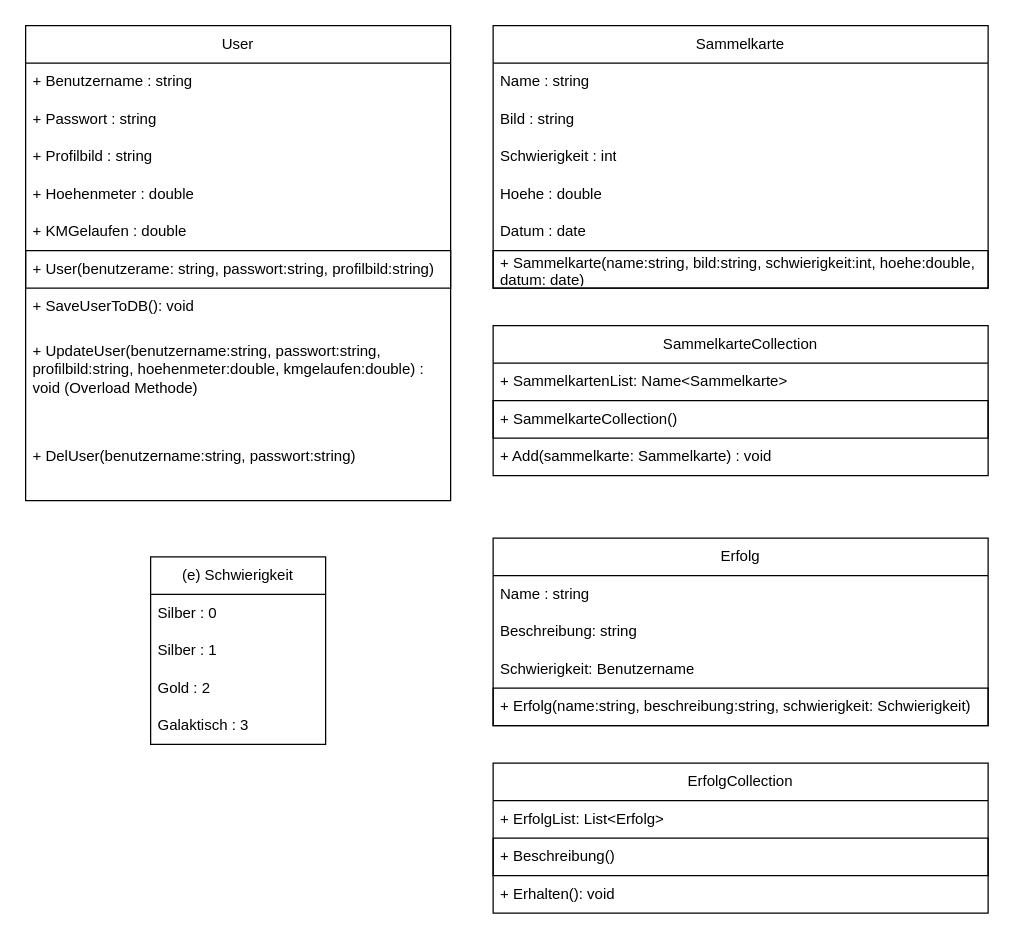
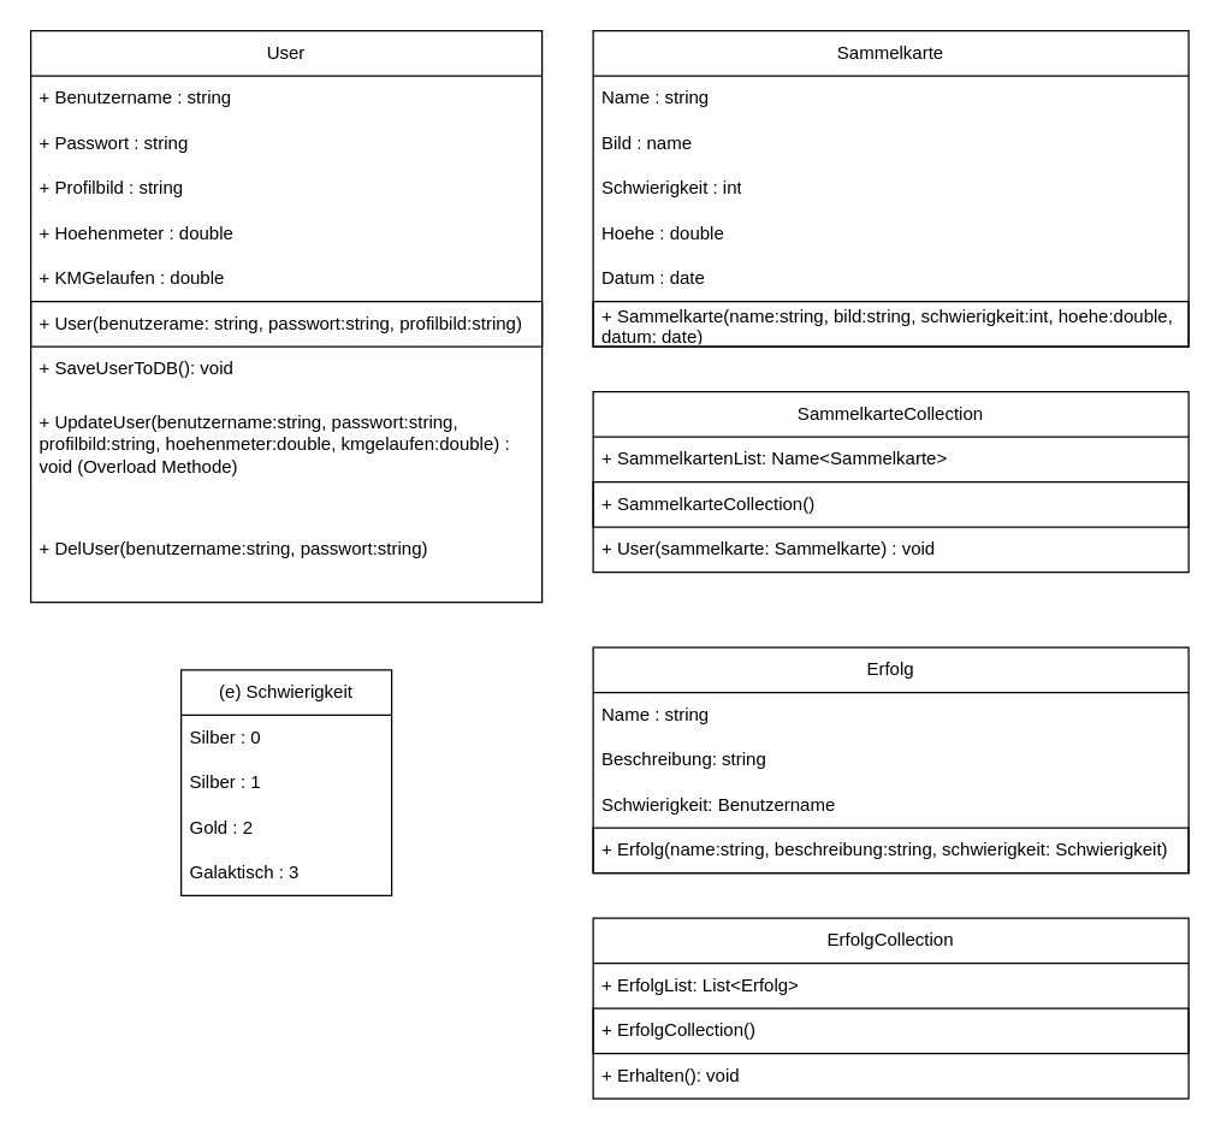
  <mxCell id="0" />
  <mxCell id="1" parent="0" />
  <mxCell id="2" value="User" style="swimlane;fontStyle=0;childLayout=stackLayout;horizontal=1;startSize=30;horizontalStack=0;resizeParent=1;resizeParentMax=0;resizeLast=0;collapsible=1;marginBottom=0;whiteSpace=wrap;html=1;" parent="1" vertex="1"><mxGeometry x="20" y="20" width="340" height="380" as="geometry" /></mxCell>
  <mxCell id="3" value="+ Benutzername : string" style="text;strokeColor=none;fillColor=none;align=left;verticalAlign=middle;spacingLeft=4;spacingRight=4;overflow=hidden;points=[[0,0.5],[1,0.5]];portConstraint=eastwest;rotatable=0;whiteSpace=wrap;html=1;" parent="2" vertex="1"><mxGeometry y="30" width="340" height="30" as="geometry" /></mxCell>
  <mxCell id="4" value="+ Passwort : string" style="text;strokeColor=none;fillColor=none;align=left;verticalAlign=middle;spacingLeft=4;spacingRight=4;overflow=hidden;points=[[0,0.5],[1,0.5]];portConstraint=eastwest;rotatable=0;whiteSpace=wrap;html=1;" parent="2" vertex="1"><mxGeometry y="60" width="340" height="30" as="geometry" /></mxCell>
  <mxCell id="5" value="+ Profilbild : string" style="text;strokeColor=none;fillColor=none;align=left;verticalAlign=middle;spacingLeft=4;spacingRight=4;overflow=hidden;points=[[0,0.5],[1,0.5]];portConstraint=eastwest;rotatable=0;whiteSpace=wrap;html=1;" parent="2" vertex="1"><mxGeometry y="90" width="340" height="30" as="geometry" /></mxCell>
  <mxCell id="6" value="+ Hoehenmeter : double" style="text;strokeColor=none;fillColor=none;align=left;verticalAlign=middle;spacingLeft=4;spacingRight=4;overflow=hidden;points=[[0,0.5],[1,0.5]];portConstraint=eastwest;rotatable=0;whiteSpace=wrap;html=1;" parent="2" vertex="1"><mxGeometry y="120" width="340" height="30" as="geometry" /></mxCell>
  <mxCell id="7" value="+ KMGelaufen : double" style="text;strokeColor=none;fillColor=none;align=left;verticalAlign=middle;spacingLeft=4;spacingRight=4;overflow=hidden;points=[[0,0.5],[1,0.5]];portConstraint=eastwest;rotatable=0;whiteSpace=wrap;html=1;" parent="2" vertex="1"><mxGeometry y="150" width="340" height="30" as="geometry" /></mxCell>
  <mxCell id="8" value="+ User(benutzerame: string, passwort:string, profilbild:string)" style="text;strokeColor=default;fillColor=none;align=left;verticalAlign=middle;spacingLeft=4;spacingRight=4;overflow=hidden;points=[[0,0.5],[1,0.5]];portConstraint=eastwest;rotatable=0;whiteSpace=wrap;html=1;" parent="2" vertex="1"><mxGeometry y="180" width="340" height="30" as="geometry" /></mxCell>
  <mxCell id="9" value="+ SaveUserToDB(): void" style="text;strokeColor=none;fillColor=none;align=left;verticalAlign=middle;spacingLeft=4;spacingRight=4;overflow=hidden;points=[[0,0.5],[1,0.5]];portConstraint=eastwest;rotatable=0;whiteSpace=wrap;html=1;" parent="2" vertex="1"><mxGeometry y="210" width="340" height="30" as="geometry" /></mxCell>
  <mxCell id="10" value="+ UpdateUser(benutzername:string, passwort:string, profilbild:string, hoehenmeter:double, kmgelaufen:double) : void (Overload Methode)" style="text;strokeColor=none;fillColor=none;align=left;verticalAlign=middle;spacingLeft=4;spacingRight=4;overflow=hidden;points=[[0,0.5],[1,0.5]];portConstraint=eastwest;rotatable=0;whiteSpace=wrap;html=1;" parent="2" vertex="1"><mxGeometry y="240" width="340" height="70" as="geometry" /></mxCell>
  <mxCell id="11" value="+ DelUser(benutzername:string, passwort:string)" style="text;strokeColor=none;fillColor=none;align=left;verticalAlign=middle;spacingLeft=4;spacingRight=4;overflow=hidden;points=[[0,0.5],[1,0.5]];portConstraint=eastwest;rotatable=0;whiteSpace=wrap;html=1;" parent="2" vertex="1"><mxGeometry y="310" width="340" height="70" as="geometry" /></mxCell>
  <mxCell id="12" value="Sammelkarte" style="swimlane;fontStyle=0;childLayout=stackLayout;horizontal=1;startSize=30;horizontalStack=0;resizeParent=1;resizeParentMax=0;resizeLast=0;collapsible=1;marginBottom=0;whiteSpace=wrap;html=1;" parent="1" vertex="1"><mxGeometry x="394" y="20" width="396" height="210" as="geometry" /></mxCell>
  <mxCell id="13" value="Name : string" style="text;strokeColor=none;fillColor=none;align=left;verticalAlign=middle;spacingLeft=4;spacingRight=4;overflow=hidden;points=[[0,0.5],[1,0.5]];portConstraint=eastwest;rotatable=0;whiteSpace=wrap;html=1;" parent="12" vertex="1"><mxGeometry y="30" width="396" height="30" as="geometry" /></mxCell>
- <mxCell id="14" value="Bild : string" style="text;strokeColor=none;fillColor=none;align=left;verticalAlign=middle;spacingLeft=4;spacingRight=4;overflow=hidden;points=[[0,0.5],[1,0.5]];portConstraint=eastwest;rotatable=0;whiteSpace=wrap;html=1;" parent="12" vertex="1"><mxGeometry y="60" width="396" height="30" as="geometry" /></mxCell>
+ <mxCell id="14" value="Bild : name" style="text;strokeColor=none;fillColor=none;align=left;verticalAlign=middle;spacingLeft=4;spacingRight=4;overflow=hidden;points=[[0,0.5],[1,0.5]];portConstraint=eastwest;rotatable=0;whiteSpace=wrap;html=1;" parent="12" vertex="1"><mxGeometry y="60" width="396" height="30" as="geometry" /></mxCell>
  <mxCell id="15" value="Schwierigkeit : int" style="text;strokeColor=none;fillColor=none;align=left;verticalAlign=middle;spacingLeft=4;spacingRight=4;overflow=hidden;points=[[0,0.5],[1,0.5]];portConstraint=eastwest;rotatable=0;whiteSpace=wrap;html=1;" parent="12" vertex="1"><mxGeometry y="90" width="396" height="30" as="geometry" /></mxCell>
  <mxCell id="16" value="Hoehe : double" style="text;strokeColor=none;fillColor=none;align=left;verticalAlign=middle;spacingLeft=4;spacingRight=4;overflow=hidden;points=[[0,0.5],[1,0.5]];portConstraint=eastwest;rotatable=0;whiteSpace=wrap;html=1;" parent="12" vertex="1"><mxGeometry y="120" width="396" height="30" as="geometry" /></mxCell>
  <mxCell id="17" value="Datum : date" style="text;strokeColor=none;fillColor=none;align=left;verticalAlign=middle;spacingLeft=4;spacingRight=4;overflow=hidden;points=[[0,0.5],[1,0.5]];portConstraint=eastwest;rotatable=0;whiteSpace=wrap;html=1;" parent="12" vertex="1"><mxGeometry y="150" width="396" height="30" as="geometry" /></mxCell>
  <mxCell id="18" value="+ Sammelkarte(name:string, bild:string, schwierigkeit:int, hoehe:double, datum: date)" style="text;strokeColor=default;fillColor=none;align=left;verticalAlign=middle;spacingLeft=4;spacingRight=4;overflow=hidden;points=[[0,0.5],[1,0.5]];portConstraint=eastwest;rotatable=0;whiteSpace=wrap;html=1;" parent="12" vertex="1"><mxGeometry y="180" width="396" height="30" as="geometry" /></mxCell>
  <mxCell id="19" value="SammelkarteCollection" style="swimlane;fontStyle=0;childLayout=stackLayout;horizontal=1;startSize=30;horizontalStack=0;resizeParent=1;resizeParentMax=0;resizeLast=0;collapsible=1;marginBottom=0;whiteSpace=wrap;html=1;" parent="1" vertex="1"><mxGeometry x="394" y="260" width="396" height="120" as="geometry" /></mxCell>
  <mxCell id="20" value="+ SammelkartenList: Name&amp;lt;Sammelkarte&amp;gt;" style="text;strokeColor=none;fillColor=none;align=left;verticalAlign=middle;spacingLeft=4;spacingRight=4;overflow=hidden;points=[[0,0.5],[1,0.5]];portConstraint=eastwest;rotatable=0;whiteSpace=wrap;html=1;" parent="19" vertex="1"><mxGeometry y="30" width="396" height="30" as="geometry" /></mxCell>
  <mxCell id="21" value="+ SammelkarteCollection()" style="text;strokeColor=default;fillColor=none;align=left;verticalAlign=middle;spacingLeft=4;spacingRight=4;overflow=hidden;points=[[0,0.5],[1,0.5]];portConstraint=eastwest;rotatable=0;whiteSpace=wrap;html=1;" parent="19" vertex="1"><mxGeometry y="60" width="396" height="30" as="geometry" /></mxCell>
- <mxCell id="22" value="+ Add(sammelkarte: Sammelkarte) : void" style="text;strokeColor=none;fillColor=none;align=left;verticalAlign=middle;spacingLeft=4;spacingRight=4;overflow=hidden;points=[[0,0.5],[1,0.5]];portConstraint=eastwest;rotatable=0;whiteSpace=wrap;html=1;" parent="19" vertex="1"><mxGeometry y="90" width="396" height="30" as="geometry" /></mxCell>
+ <mxCell id="22" value="+ User(sammelkarte: Sammelkarte) : void" style="text;strokeColor=none;fillColor=none;align=left;verticalAlign=middle;spacingLeft=4;spacingRight=4;overflow=hidden;points=[[0,0.5],[1,0.5]];portConstraint=eastwest;rotatable=0;whiteSpace=wrap;html=1;" parent="19" vertex="1"><mxGeometry y="90" width="396" height="30" as="geometry" /></mxCell>
  <mxCell id="23" value="Erfolg" style="swimlane;fontStyle=0;childLayout=stackLayout;horizontal=1;startSize=30;horizontalStack=0;resizeParent=1;resizeParentMax=0;resizeLast=0;collapsible=1;marginBottom=0;whiteSpace=wrap;html=1;" parent="1" vertex="1"><mxGeometry x="394" y="430" width="396" height="150" as="geometry" /></mxCell>
  <mxCell id="24" value="Name : string" style="text;strokeColor=none;fillColor=none;align=left;verticalAlign=middle;spacingLeft=4;spacingRight=4;overflow=hidden;points=[[0,0.5],[1,0.5]];portConstraint=eastwest;rotatable=0;whiteSpace=wrap;html=1;" parent="23" vertex="1"><mxGeometry y="30" width="396" height="30" as="geometry" /></mxCell>
  <mxCell id="25" value="Beschreibung: string" style="text;strokeColor=none;fillColor=none;align=left;verticalAlign=middle;spacingLeft=4;spacingRight=4;overflow=hidden;points=[[0,0.5],[1,0.5]];portConstraint=eastwest;rotatable=0;whiteSpace=wrap;html=1;" parent="23" vertex="1"><mxGeometry y="60" width="396" height="30" as="geometry" /></mxCell>
  <mxCell id="26" value="Schwierigkeit: Benutzername" style="text;strokeColor=none;fillColor=none;align=left;verticalAlign=middle;spacingLeft=4;spacingRight=4;overflow=hidden;points=[[0,0.5],[1,0.5]];portConstraint=eastwest;rotatable=0;whiteSpace=wrap;html=1;" parent="23" vertex="1"><mxGeometry y="90" width="396" height="30" as="geometry" /></mxCell>
  <mxCell id="27" value="+ Erfolg(name:string, beschreibung:string, schwierigkeit: Schwierigkeit)" style="text;strokeColor=default;fillColor=none;align=left;verticalAlign=middle;spacingLeft=4;spacingRight=4;overflow=hidden;points=[[0,0.5],[1,0.5]];portConstraint=eastwest;rotatable=0;whiteSpace=wrap;html=1;" parent="23" vertex="1"><mxGeometry y="120" width="396" height="30" as="geometry" /></mxCell>
  <mxCell id="28" value="ErfolgCollection" style="swimlane;fontStyle=0;childLayout=stackLayout;horizontal=1;startSize=30;horizontalStack=0;resizeParent=1;resizeParentMax=0;resizeLast=0;collapsible=1;marginBottom=0;whiteSpace=wrap;html=1;" parent="1" vertex="1"><mxGeometry x="394" y="610" width="396" height="120" as="geometry" /></mxCell>
  <mxCell id="29" value="+ ErfolgList: List&amp;lt;Erfolg&amp;gt;" style="text;strokeColor=none;fillColor=none;align=left;verticalAlign=middle;spacingLeft=4;spacingRight=4;overflow=hidden;points=[[0,0.5],[1,0.5]];portConstraint=eastwest;rotatable=0;whiteSpace=wrap;html=1;" parent="28" vertex="1"><mxGeometry y="30" width="396" height="30" as="geometry" /></mxCell>
- <mxCell id="30" value="+ Beschreibung()" style="text;strokeColor=default;fillColor=none;align=left;verticalAlign=middle;spacingLeft=4;spacingRight=4;overflow=hidden;points=[[0,0.5],[1,0.5]];portConstraint=eastwest;rotatable=0;whiteSpace=wrap;html=1;" parent="28" vertex="1"><mxGeometry y="60" width="396" height="30" as="geometry" /></mxCell>
+ <mxCell id="30" value="+ ErfolgCollection()" style="text;strokeColor=default;fillColor=none;align=left;verticalAlign=middle;spacingLeft=4;spacingRight=4;overflow=hidden;points=[[0,0.5],[1,0.5]];portConstraint=eastwest;rotatable=0;whiteSpace=wrap;html=1;" parent="28" vertex="1"><mxGeometry y="60" width="396" height="30" as="geometry" /></mxCell>
  <mxCell id="31" value="+ Erhalten(): void" style="text;strokeColor=none;fillColor=none;align=left;verticalAlign=middle;spacingLeft=4;spacingRight=4;overflow=hidden;points=[[0,0.5],[1,0.5]];portConstraint=eastwest;rotatable=0;whiteSpace=wrap;html=1;" parent="28" vertex="1"><mxGeometry y="90" width="396" height="30" as="geometry" /></mxCell>
  <mxCell id="32" value="(e) Schwierigkeit" style="swimlane;fontStyle=0;childLayout=stackLayout;horizontal=1;startSize=30;horizontalStack=0;resizeParent=1;resizeParentMax=0;resizeLast=0;collapsible=1;marginBottom=0;whiteSpace=wrap;html=1;" parent="1" vertex="1"><mxGeometry x="120" y="445" width="140" height="150" as="geometry" /></mxCell>
  <mxCell id="33" value="Silber : 0" style="text;strokeColor=none;fillColor=none;align=left;verticalAlign=middle;spacingLeft=4;spacingRight=4;overflow=hidden;points=[[0,0.5],[1,0.5]];portConstraint=eastwest;rotatable=0;whiteSpace=wrap;html=1;" parent="32" vertex="1"><mxGeometry y="30" width="140" height="30" as="geometry" /></mxCell>
  <mxCell id="34" value="Silber : 1" style="text;strokeColor=none;fillColor=none;align=left;verticalAlign=middle;spacingLeft=4;spacingRight=4;overflow=hidden;points=[[0,0.5],[1,0.5]];portConstraint=eastwest;rotatable=0;whiteSpace=wrap;html=1;" parent="32" vertex="1"><mxGeometry y="60" width="140" height="30" as="geometry" /></mxCell>
  <mxCell id="35" value="Gold : 2" style="text;strokeColor=none;fillColor=none;align=left;verticalAlign=middle;spacingLeft=4;spacingRight=4;overflow=hidden;points=[[0,0.5],[1,0.5]];portConstraint=eastwest;rotatable=0;whiteSpace=wrap;html=1;" parent="32" vertex="1"><mxGeometry y="90" width="140" height="30" as="geometry" /></mxCell>
  <mxCell id="36" value="Galaktisch : 3" style="text;strokeColor=none;fillColor=none;align=left;verticalAlign=middle;spacingLeft=4;spacingRight=4;overflow=hidden;points=[[0,0.5],[1,0.5]];portConstraint=eastwest;rotatable=0;whiteSpace=wrap;html=1;" parent="32" vertex="1"><mxGeometry y="120" width="140" height="30" as="geometry" /></mxCell>
